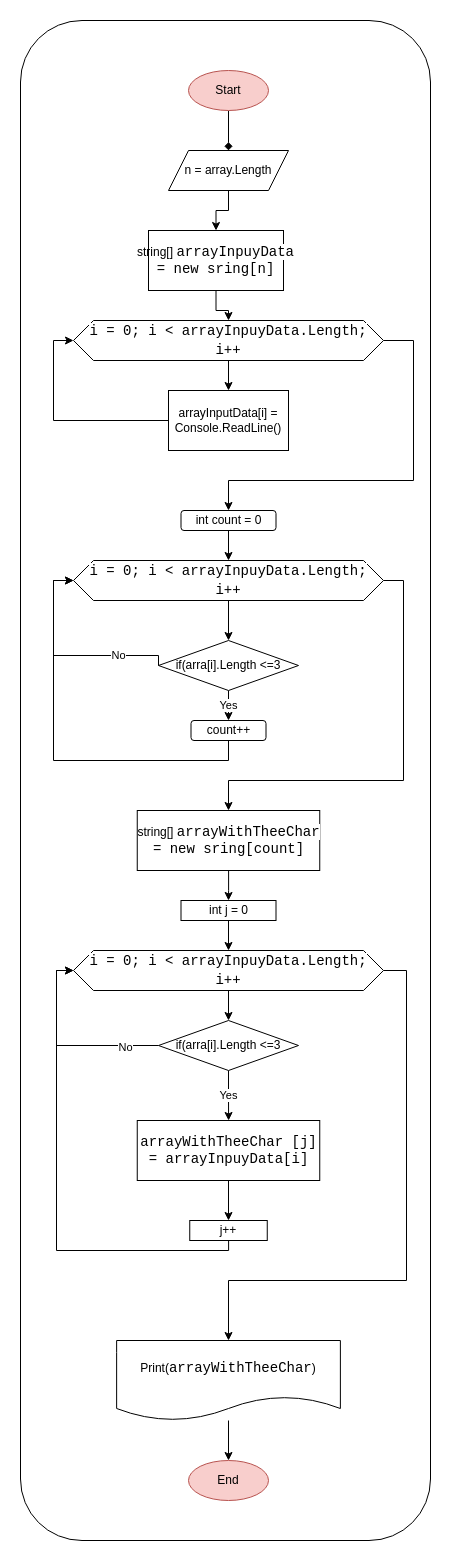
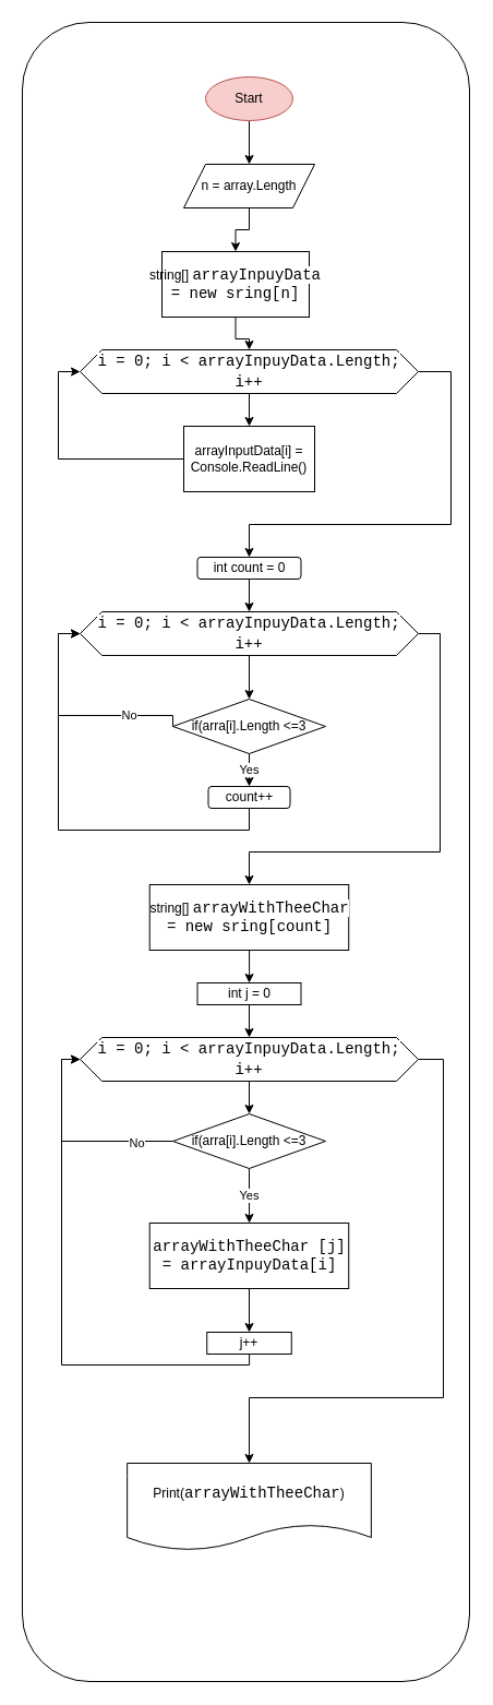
  <mxCell id="0" />
  <mxCell id="1" parent="0" />
  <mxCell id="2" value="" style="rounded=1;whiteSpace=wrap;html=1;labelBackgroundColor=#FFFFFF;fontColor=#000000;" parent="1" vertex="1"><mxGeometry x="20" y="20" width="410" height="1520" as="geometry" /></mxCell>
- <mxCell id="3" value="" style="edgeStyle=orthogonalEdgeStyle;rounded=0;orthogonalLoop=1;jettySize=auto;html=1;endArrow=diamond;" parent="1" source="4" target="5" edge="1"><mxGeometry relative="1" as="geometry" /></mxCell>
+ <mxCell id="3" value="" style="edgeStyle=orthogonalEdgeStyle;rounded=0;orthogonalLoop=1;jettySize=auto;html=1;" parent="1" source="4" target="5" edge="1"><mxGeometry relative="1" as="geometry" /></mxCell>
  <mxCell id="4" value="Start" style="ellipse;whiteSpace=wrap;html=1;fillColor=#f8cecc;strokeColor=#b85450;" parent="1" vertex="1"><mxGeometry x="188" y="70" width="80" height="40" as="geometry" /></mxCell>
  <mxCell id="5" value="n = array.Length" style="shape=parallelogram;perimeter=parallelogramPerimeter;whiteSpace=wrap;html=1;fixedSize=1;" parent="1" vertex="1"><mxGeometry x="168" y="150" width="120" height="40" as="geometry" /></mxCell>
  <mxCell id="6" value="" style="edgeStyle=orthogonalEdgeStyle;rounded=0;orthogonalLoop=1;jettySize=auto;html=1;fontColor=#000000;exitX=0.5;exitY=1;exitDx=0;exitDy=0;" parent="1" source="5" target="13" edge="1"><mxGeometry relative="1" as="geometry"><mxPoint x="228" y="190" as="sourcePoint" /></mxGeometry></mxCell>
  <mxCell id="7" value="" style="edgeStyle=orthogonalEdgeStyle;rounded=0;orthogonalLoop=1;jettySize=auto;html=1;fontColor=#000000;" parent="1" source="9" target="11" edge="1"><mxGeometry relative="1" as="geometry" /></mxCell>
  <mxCell id="8" style="edgeStyle=orthogonalEdgeStyle;rounded=0;orthogonalLoop=1;jettySize=auto;html=1;fontColor=#000000;entryX=0.5;entryY=0;entryDx=0;entryDy=0;" parent="1" source="9" target="15" edge="1"><mxGeometry relative="1" as="geometry"><mxPoint x="443" y="530" as="targetPoint" /><Array as="points"><mxPoint x="413" y="340" /><mxPoint x="413" y="480" /><mxPoint x="228" y="480" /></Array></mxGeometry></mxCell>
  <mxCell id="9" value="&lt;div style=&quot;font-family: &amp;#34;consolas&amp;#34; , &amp;#34;courier new&amp;#34; , monospace ; font-size: 14px ; line-height: 19px&quot;&gt;&lt;span style=&quot;background-color: rgb(255 , 255 , 255)&quot;&gt;&lt;font color=&quot;#000000&quot;&gt;i = 0; i &amp;lt; arrayInpuyData.Length; i++&lt;/font&gt;&lt;/span&gt;&lt;/div&gt;" style="shape=hexagon;perimeter=hexagonPerimeter2;whiteSpace=wrap;html=1;fixedSize=1;" parent="1" vertex="1"><mxGeometry x="73" y="320" width="310" height="40" as="geometry" /></mxCell>
  <mxCell id="10" style="edgeStyle=orthogonalEdgeStyle;rounded=0;orthogonalLoop=1;jettySize=auto;html=1;entryX=0;entryY=0.5;entryDx=0;entryDy=0;fontColor=#000000;exitX=0;exitY=0.5;exitDx=0;exitDy=0;" parent="1" source="11" target="9" edge="1"><mxGeometry relative="1" as="geometry"><Array as="points"><mxPoint x="53" y="420" /><mxPoint x="53" y="340" /></Array></mxGeometry></mxCell>
  <mxCell id="11" value="arrayInputData[i] = Console.ReadLine()" style="whiteSpace=wrap;html=1;" parent="1" vertex="1"><mxGeometry x="168" y="390" width="120" height="60" as="geometry" /></mxCell>
  <mxCell id="12" style="edgeStyle=orthogonalEdgeStyle;rounded=0;orthogonalLoop=1;jettySize=auto;html=1;entryX=0.5;entryY=0;entryDx=0;entryDy=0;fontColor=#000000;" parent="1" source="13" target="9" edge="1"><mxGeometry relative="1" as="geometry" /></mxCell>
  <mxCell id="13" value="&lt;font color=&quot;#000000&quot;&gt;string[]&amp;nbsp;&lt;span style=&quot;font-family: &amp;#34;consolas&amp;#34; , &amp;#34;courier new&amp;#34; , monospace ; font-size: 14px ; background-color: rgb(255 , 255 , 255)&quot;&gt;arrayInpuyData = new sring[n]&lt;/span&gt;&lt;/font&gt;" style="whiteSpace=wrap;html=1;" parent="1" vertex="1"><mxGeometry x="148" y="230" width="135" height="60" as="geometry" /></mxCell>
  <mxCell id="14" value="" style="edgeStyle=orthogonalEdgeStyle;rounded=0;orthogonalLoop=1;jettySize=auto;html=1;fontColor=#000000;entryX=0.5;entryY=0;entryDx=0;entryDy=0;" parent="1" source="15" target="18" edge="1"><mxGeometry relative="1" as="geometry"><mxPoint x="228" y="570" as="targetPoint" /></mxGeometry></mxCell>
  <mxCell id="15" value="int count = 0" style="whiteSpace=wrap;html=1;labelBackgroundColor=#FFFFFF;fontColor=#000000;rounded=1;" parent="1" vertex="1"><mxGeometry x="180.5" y="510" width="95" height="20" as="geometry" /></mxCell>
  <mxCell id="16" value="" style="edgeStyle=orthogonalEdgeStyle;rounded=0;orthogonalLoop=1;jettySize=auto;html=1;fontColor=#000000;" parent="1" source="18" target="21" edge="1"><mxGeometry relative="1" as="geometry" /></mxCell>
  <mxCell id="17" style="edgeStyle=orthogonalEdgeStyle;rounded=0;orthogonalLoop=1;jettySize=auto;html=1;fontColor=#000000;exitX=1;exitY=0.5;exitDx=0;exitDy=0;entryX=0.5;entryY=0;entryDx=0;entryDy=0;" parent="1" source="18" target="25" edge="1"><mxGeometry relative="1" as="geometry"><Array as="points"><mxPoint x="403" y="580" /><mxPoint x="403" y="780" /><mxPoint x="228" y="780" /></Array></mxGeometry></mxCell>
  <mxCell id="18" value="&lt;div style=&quot;font-family: &amp;#34;consolas&amp;#34; , &amp;#34;courier new&amp;#34; , monospace ; font-size: 14px ; line-height: 19px&quot;&gt;&lt;span style=&quot;background-color: rgb(255 , 255 , 255)&quot;&gt;&lt;font color=&quot;#000000&quot;&gt;i = 0; i &amp;lt; arrayInpuyData.Length; i++&lt;/font&gt;&lt;/span&gt;&lt;/div&gt;" style="shape=hexagon;perimeter=hexagonPerimeter2;whiteSpace=wrap;html=1;fixedSize=1;" parent="1" vertex="1"><mxGeometry x="73" y="560" width="310" height="40" as="geometry" /></mxCell>
  <mxCell id="19" value="Yes" style="edgeStyle=orthogonalEdgeStyle;rounded=0;orthogonalLoop=1;jettySize=auto;html=1;fontColor=#000000;" parent="1" source="21" target="23" edge="1"><mxGeometry relative="1" as="geometry"><Array as="points"><mxPoint x="228" y="710" /><mxPoint x="228" y="710" /></Array></mxGeometry></mxCell>
  <mxCell id="20" value="No" style="edgeStyle=orthogonalEdgeStyle;rounded=0;orthogonalLoop=1;jettySize=auto;html=1;fontColor=#000000;entryX=0;entryY=0.5;entryDx=0;entryDy=0;exitX=0;exitY=0.5;exitDx=0;exitDy=0;" parent="1" source="21" target="18" edge="1"><mxGeometry x="-0.522" relative="1" as="geometry"><mxPoint x="53" y="685" as="targetPoint" /><Array as="points"><mxPoint x="53" y="655" /><mxPoint x="53" y="580" /></Array><mxPoint as="offset" /></mxGeometry></mxCell>
  <mxCell id="21" value="if(arra[i].Length &amp;lt;=3" style="rhombus;whiteSpace=wrap;html=1;" parent="1" vertex="1"><mxGeometry x="158" y="640" width="140" height="50" as="geometry" /></mxCell>
  <mxCell id="22" style="edgeStyle=orthogonalEdgeStyle;rounded=0;orthogonalLoop=1;jettySize=auto;html=1;entryX=0;entryY=0.5;entryDx=0;entryDy=0;fontColor=#000000;" parent="1" source="23" target="18" edge="1"><mxGeometry relative="1" as="geometry"><Array as="points"><mxPoint x="53" y="760" /><mxPoint x="53" y="580" /></Array></mxGeometry></mxCell>
  <mxCell id="23" value="count++" style="whiteSpace=wrap;html=1;rounded=1;" parent="1" vertex="1"><mxGeometry x="190.5" y="720" width="75" height="20" as="geometry" /></mxCell>
  <mxCell id="24" value="" style="edgeStyle=orthogonalEdgeStyle;rounded=0;orthogonalLoop=1;jettySize=auto;html=1;fontColor=#000000;" parent="1" source="25" target="27" edge="1"><mxGeometry relative="1" as="geometry" /></mxCell>
  <mxCell id="25" value="&lt;font color=&quot;#000000&quot;&gt;string[]&amp;nbsp;&lt;span style=&quot;font-family: &amp;#34;consolas&amp;#34; , &amp;#34;courier new&amp;#34; , monospace ; font-size: 14px ; background-color: rgb(255 , 255 , 255)&quot;&gt;arrayWithTheeChar = new sring[count]&lt;/span&gt;&lt;/font&gt;" style="whiteSpace=wrap;html=1;" parent="1" vertex="1"><mxGeometry x="136.75" y="810" width="182.5" height="60" as="geometry" /></mxCell>
  <mxCell id="26" value="" style="edgeStyle=orthogonalEdgeStyle;rounded=0;orthogonalLoop=1;jettySize=auto;html=1;fontColor=#000000;" parent="1" source="27" target="30" edge="1"><mxGeometry relative="1" as="geometry" /></mxCell>
  <mxCell id="27" value="int j = 0" style="rounded=0;whiteSpace=wrap;html=1;labelBackgroundColor=#FFFFFF;fontColor=#000000;" parent="1" vertex="1"><mxGeometry x="180.5" y="900" width="95" height="20" as="geometry" /></mxCell>
  <mxCell id="28" value="" style="edgeStyle=orthogonalEdgeStyle;rounded=0;orthogonalLoop=1;jettySize=auto;html=1;fontColor=#000000;" parent="1" source="30" target="34" edge="1"><mxGeometry relative="1" as="geometry" /></mxCell>
  <mxCell id="29" style="edgeStyle=orthogonalEdgeStyle;rounded=0;orthogonalLoop=1;jettySize=auto;html=1;fontColor=#000000;exitX=1;exitY=0.5;exitDx=0;exitDy=0;entryX=0.5;entryY=0;entryDx=0;entryDy=0;" parent="1" source="30" target="40" edge="1"><mxGeometry relative="1" as="geometry"><mxPoint x="233" y="1310" as="targetPoint" /><Array as="points"><mxPoint x="406" y="970" /><mxPoint x="406" y="1280" /><mxPoint x="228" y="1280" /></Array></mxGeometry></mxCell>
  <mxCell id="30" value="&lt;div style=&quot;font-family: &amp;#34;consolas&amp;#34; , &amp;#34;courier new&amp;#34; , monospace ; font-size: 14px ; line-height: 19px&quot;&gt;&lt;span style=&quot;background-color: rgb(255 , 255 , 255)&quot;&gt;&lt;font color=&quot;#000000&quot;&gt;i = 0; i &amp;lt; arrayInpuyData.Length; i++&lt;/font&gt;&lt;/span&gt;&lt;/div&gt;" style="shape=hexagon;perimeter=hexagonPerimeter2;whiteSpace=wrap;html=1;fixedSize=1;" parent="1" vertex="1"><mxGeometry x="73" y="950" width="310" height="40" as="geometry" /></mxCell>
  <mxCell id="31" value="Yes" style="edgeStyle=orthogonalEdgeStyle;rounded=0;orthogonalLoop=1;jettySize=auto;html=1;fontColor=#000000;" parent="1" source="34" target="36" edge="1"><mxGeometry relative="1" as="geometry" /></mxCell>
  <mxCell id="32" style="edgeStyle=orthogonalEdgeStyle;rounded=0;orthogonalLoop=1;jettySize=auto;html=1;exitX=0;exitY=0.5;exitDx=0;exitDy=0;entryX=0;entryY=0.5;entryDx=0;entryDy=0;fontColor=#000000;" parent="1" source="34" target="30" edge="1"><mxGeometry relative="1" as="geometry"><Array as="points"><mxPoint x="56" y="1045" /><mxPoint x="56" y="970" /></Array></mxGeometry></mxCell>
  <mxCell id="33" value="No" style="edgeLabel;html=1;align=center;verticalAlign=middle;resizable=0;points=[];fontColor=#000000;" parent="32" vertex="1" connectable="0"><mxGeometry x="-0.651" y="1" relative="1" as="geometry"><mxPoint as="offset" /></mxGeometry></mxCell>
  <mxCell id="34" value="if(arra[i].Length &amp;lt;=3" style="rhombus;whiteSpace=wrap;html=1;" parent="1" vertex="1"><mxGeometry x="158" y="1020" width="140" height="50" as="geometry" /></mxCell>
  <mxCell id="35" value="" style="edgeStyle=orthogonalEdgeStyle;rounded=0;orthogonalLoop=1;jettySize=auto;html=1;fontColor=#000000;" parent="1" source="36" target="38" edge="1"><mxGeometry relative="1" as="geometry" /></mxCell>
  <mxCell id="36" value="&lt;font color=&quot;#000000&quot;&gt;&lt;span style=&quot;font-family: &amp;#34;consolas&amp;#34; , &amp;#34;courier new&amp;#34; , monospace ; font-size: 14px ; background-color: rgb(255 , 255 , 255)&quot;&gt;arrayWithTheeChar [j] =&amp;nbsp;&lt;/span&gt;&lt;span style=&quot;font-family: &amp;#34;consolas&amp;#34; , &amp;#34;courier new&amp;#34; , monospace ; font-size: 14px ; background-color: rgb(255 , 255 , 255)&quot;&gt;arrayInpuyData[i]&lt;/span&gt;&lt;/font&gt;" style="whiteSpace=wrap;html=1;" parent="1" vertex="1"><mxGeometry x="136.75" y="1120" width="182.5" height="60" as="geometry" /></mxCell>
  <mxCell id="37" style="edgeStyle=orthogonalEdgeStyle;rounded=0;orthogonalLoop=1;jettySize=auto;html=1;entryX=0;entryY=0.5;entryDx=0;entryDy=0;fontColor=#000000;" parent="1" source="38" target="30" edge="1"><mxGeometry relative="1" as="geometry"><Array as="points"><mxPoint x="228" y="1250" /><mxPoint x="56" y="1250" /><mxPoint x="56" y="970" /></Array></mxGeometry></mxCell>
  <mxCell id="38" value="j++" style="whiteSpace=wrap;html=1;" parent="1" vertex="1"><mxGeometry x="189.25" y="1220" width="77.5" height="20" as="geometry" /></mxCell>
- <mxCell id="39" value="" style="edgeStyle=orthogonalEdgeStyle;rounded=0;orthogonalLoop=1;jettySize=auto;html=1;fontColor=#000000;" parent="1" source="40" target="41" edge="1"><mxGeometry relative="1" as="geometry" /></mxCell>
  <mxCell id="40" value="Print(&lt;span style=&quot;font-family: Consolas, &amp;quot;Courier New&amp;quot;, monospace; font-size: 14px;&quot;&gt;arrayWithTheeChar&lt;/span&gt;)" style="shape=document;whiteSpace=wrap;html=1;boundedLbl=1;labelBackgroundColor=#FFFFFF;fontColor=#000000;" parent="1" vertex="1"><mxGeometry x="116.13" y="1340" width="223.75" height="80" as="geometry" /></mxCell>
- <mxCell id="41" value="End" style="ellipse;whiteSpace=wrap;html=1;fillColor=#f8cecc;strokeColor=#b85450;" parent="1" vertex="1"><mxGeometry x="188" y="1460" width="80" height="40" as="geometry" /></mxCell>
